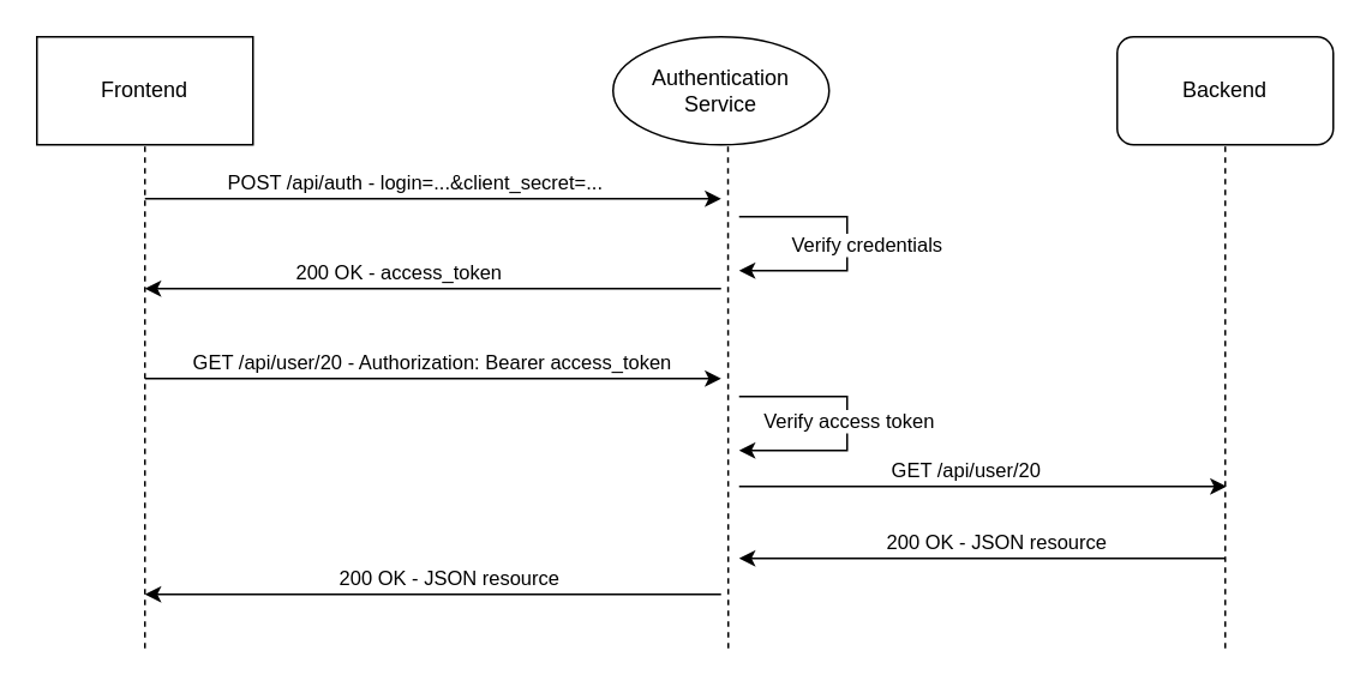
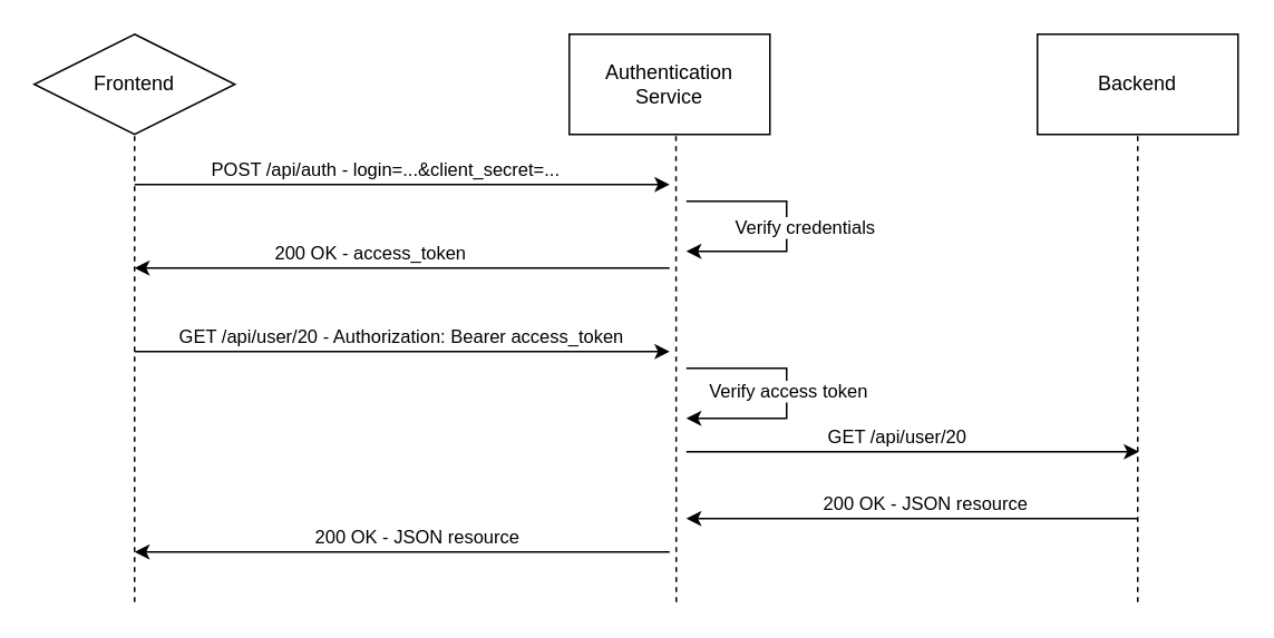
  <mxCell id="0" />
  <mxCell id="1" parent="0" />
- <mxCell id="2" value="Frontend" style="rounded=0;whiteSpace=wrap;html=1;" vertex="1" parent="1"><mxGeometry x="20" y="20" width="120" height="60" as="geometry" /></mxCell>
- <mxCell id="3" value="Authentication Service" style="ellipse;whiteSpace=wrap;html=1;" vertex="1" parent="1"><mxGeometry x="340" y="20" width="120" height="60" as="geometry" /></mxCell>
- <mxCell id="4" value="Backend" style="whiteSpace=wrap;html=1;rounded=1;" vertex="1" parent="1"><mxGeometry x="620" y="20" width="120" height="60" as="geometry" /></mxCell>
+ <mxCell id="2" value="Frontend" style="rhombus;whiteSpace=wrap;html=1;" vertex="1" parent="1"><mxGeometry x="20" y="20" width="120" height="60" as="geometry" /></mxCell>
+ <mxCell id="3" value="Authentication Service" style="rounded=0;whiteSpace=wrap;html=1;" vertex="1" parent="1"><mxGeometry x="340" y="20" width="120" height="60" as="geometry" /></mxCell>
+ <mxCell id="4" value="Backend" style="rounded=0;whiteSpace=wrap;html=1;" vertex="1" parent="1"><mxGeometry x="620" y="20" width="120" height="60" as="geometry" /></mxCell>
  <mxCell id="5" value="" style="endArrow=none;dashed=1;html=1;rounded=0;entryX=0.5;entryY=1;entryDx=0;entryDy=0;" edge="1" parent="1" target="2"><mxGeometry width="50" height="50" relative="1" as="geometry"><mxPoint x="80" y="360" as="sourcePoint" /><mxPoint x="120" y="160" as="targetPoint" /></mxGeometry></mxCell>
  <mxCell id="6" value="" style="endArrow=none;dashed=1;html=1;rounded=0;entryX=0.532;entryY=0.998;entryDx=0;entryDy=0;entryPerimeter=0;" edge="1" parent="1" target="3"><mxGeometry width="50" height="50" relative="1" as="geometry"><mxPoint x="404" y="360" as="sourcePoint" /><mxPoint x="406" y="90" as="targetPoint" /></mxGeometry></mxCell>
  <mxCell id="7" value="" style="endArrow=none;dashed=1;html=1;rounded=0;entryX=0.5;entryY=1;entryDx=0;entryDy=0;" edge="1" parent="1" target="4"><mxGeometry width="50" height="50" relative="1" as="geometry"><mxPoint x="680" y="360" as="sourcePoint" /><mxPoint x="680" y="100" as="targetPoint" /></mxGeometry></mxCell>
  <mxCell id="8" value="" style="endArrow=classic;html=1;rounded=0;" edge="1" parent="1"><mxGeometry width="50" height="50" relative="1" as="geometry"><mxPoint x="80" y="110" as="sourcePoint" /><mxPoint x="400" y="110" as="targetPoint" /></mxGeometry></mxCell>
  <mxCell id="9" value="POST /api/auth - login=...&amp;amp;client_secret=..." style="edgeLabel;html=1;align=center;verticalAlign=middle;resizable=0;points=[];" vertex="1" connectable="0" parent="8"><mxGeometry x="-0.748" y="-1" relative="1" as="geometry"><mxPoint x="109" y="-11" as="offset" /></mxGeometry></mxCell>
  <mxCell id="10" value="" style="endArrow=classic;html=1;rounded=0;" edge="1" parent="1"><mxGeometry width="50" height="50" relative="1" as="geometry"><mxPoint x="400" y="160" as="sourcePoint" /><mxPoint x="80" y="160" as="targetPoint" /></mxGeometry></mxCell>
  <mxCell id="11" value="200 OK - access_token" style="edgeLabel;html=1;align=center;verticalAlign=middle;resizable=0;points=[];" vertex="1" connectable="0" parent="10"><mxGeometry x="0.398" y="1" relative="1" as="geometry"><mxPoint x="44" y="-11" as="offset" /></mxGeometry></mxCell>
  <mxCell id="12" value="" style="endArrow=classic;html=1;rounded=0;" edge="1" parent="1"><mxGeometry width="50" height="50" relative="1" as="geometry"><mxPoint x="410" y="120" as="sourcePoint" /><mxPoint x="410" y="150" as="targetPoint" /><Array as="points"><mxPoint x="470" y="120" /><mxPoint x="470" y="150" /></Array></mxGeometry></mxCell>
  <mxCell id="13" value="Verify credentials" style="edgeLabel;html=1;align=center;verticalAlign=middle;resizable=0;points=[];" vertex="1" connectable="0" parent="12"><mxGeometry x="0.003" relative="1" as="geometry"><mxPoint x="10" as="offset" /></mxGeometry></mxCell>
  <mxCell id="14" value="" style="endArrow=classic;html=1;rounded=0;" edge="1" parent="1"><mxGeometry width="50" height="50" relative="1" as="geometry"><mxPoint x="80" y="210" as="sourcePoint" /><mxPoint x="400" y="210" as="targetPoint" /></mxGeometry></mxCell>
  <mxCell id="15" value="GET /api/user/20 - Authorization: Bearer access_token&amp;nbsp;" style="edgeLabel;html=1;align=center;verticalAlign=middle;resizable=0;points=[];" vertex="1" connectable="0" parent="14"><mxGeometry x="-0.894" relative="1" as="geometry"><mxPoint x="143" y="-10" as="offset" /></mxGeometry></mxCell>
  <mxCell id="16" value="" style="endArrow=classic;html=1;rounded=0;" edge="1" parent="1"><mxGeometry width="50" height="50" relative="1" as="geometry"><mxPoint x="410" y="270" as="sourcePoint" /><mxPoint x="680.667" y="270" as="targetPoint" /></mxGeometry></mxCell>
  <mxCell id="17" value="GET /api/user/20" style="edgeLabel;html=1;align=center;verticalAlign=middle;resizable=0;points=[];" vertex="1" connectable="0" parent="16"><mxGeometry x="-0.078" relative="1" as="geometry"><mxPoint y="-10" as="offset" /></mxGeometry></mxCell>
  <mxCell id="18" value="" style="endArrow=classic;html=1;rounded=0;" edge="1" parent="1"><mxGeometry width="50" height="50" relative="1" as="geometry"><mxPoint x="410" y="220" as="sourcePoint" /><mxPoint x="410" y="250" as="targetPoint" /><Array as="points"><mxPoint x="470" y="220" /><mxPoint x="470" y="250" /></Array></mxGeometry></mxCell>
  <mxCell id="19" value="Verify access token" style="edgeLabel;html=1;align=center;verticalAlign=middle;resizable=0;points=[];" vertex="1" connectable="0" parent="18"><mxGeometry x="-0.022" relative="1" as="geometry"><mxPoint as="offset" /></mxGeometry></mxCell>
  <mxCell id="20" value="" style="endArrow=classic;html=1;rounded=0;" edge="1" parent="1"><mxGeometry width="50" height="50" relative="1" as="geometry"><mxPoint x="680" y="310" as="sourcePoint" /><mxPoint x="410" y="310" as="targetPoint" /></mxGeometry></mxCell>
  <mxCell id="21" value="200 OK - JSON resource" style="edgeLabel;html=1;align=center;verticalAlign=middle;resizable=0;points=[];" vertex="1" connectable="0" parent="20"><mxGeometry x="-0.052" y="2" relative="1" as="geometry"><mxPoint y="-12" as="offset" /></mxGeometry></mxCell>
  <mxCell id="22" value="" style="endArrow=classic;html=1;rounded=0;" edge="1" parent="1"><mxGeometry width="50" height="50" relative="1" as="geometry"><mxPoint x="400" y="330" as="sourcePoint" /><mxPoint x="80" y="330" as="targetPoint" /></mxGeometry></mxCell>
  <mxCell id="23" value="200 OK - JSON resource" style="edgeLabel;html=1;align=center;verticalAlign=middle;resizable=0;points=[];" vertex="1" connectable="0" parent="22"><mxGeometry x="-0.052" y="2" relative="1" as="geometry"><mxPoint y="-12" as="offset" /></mxGeometry></mxCell>
